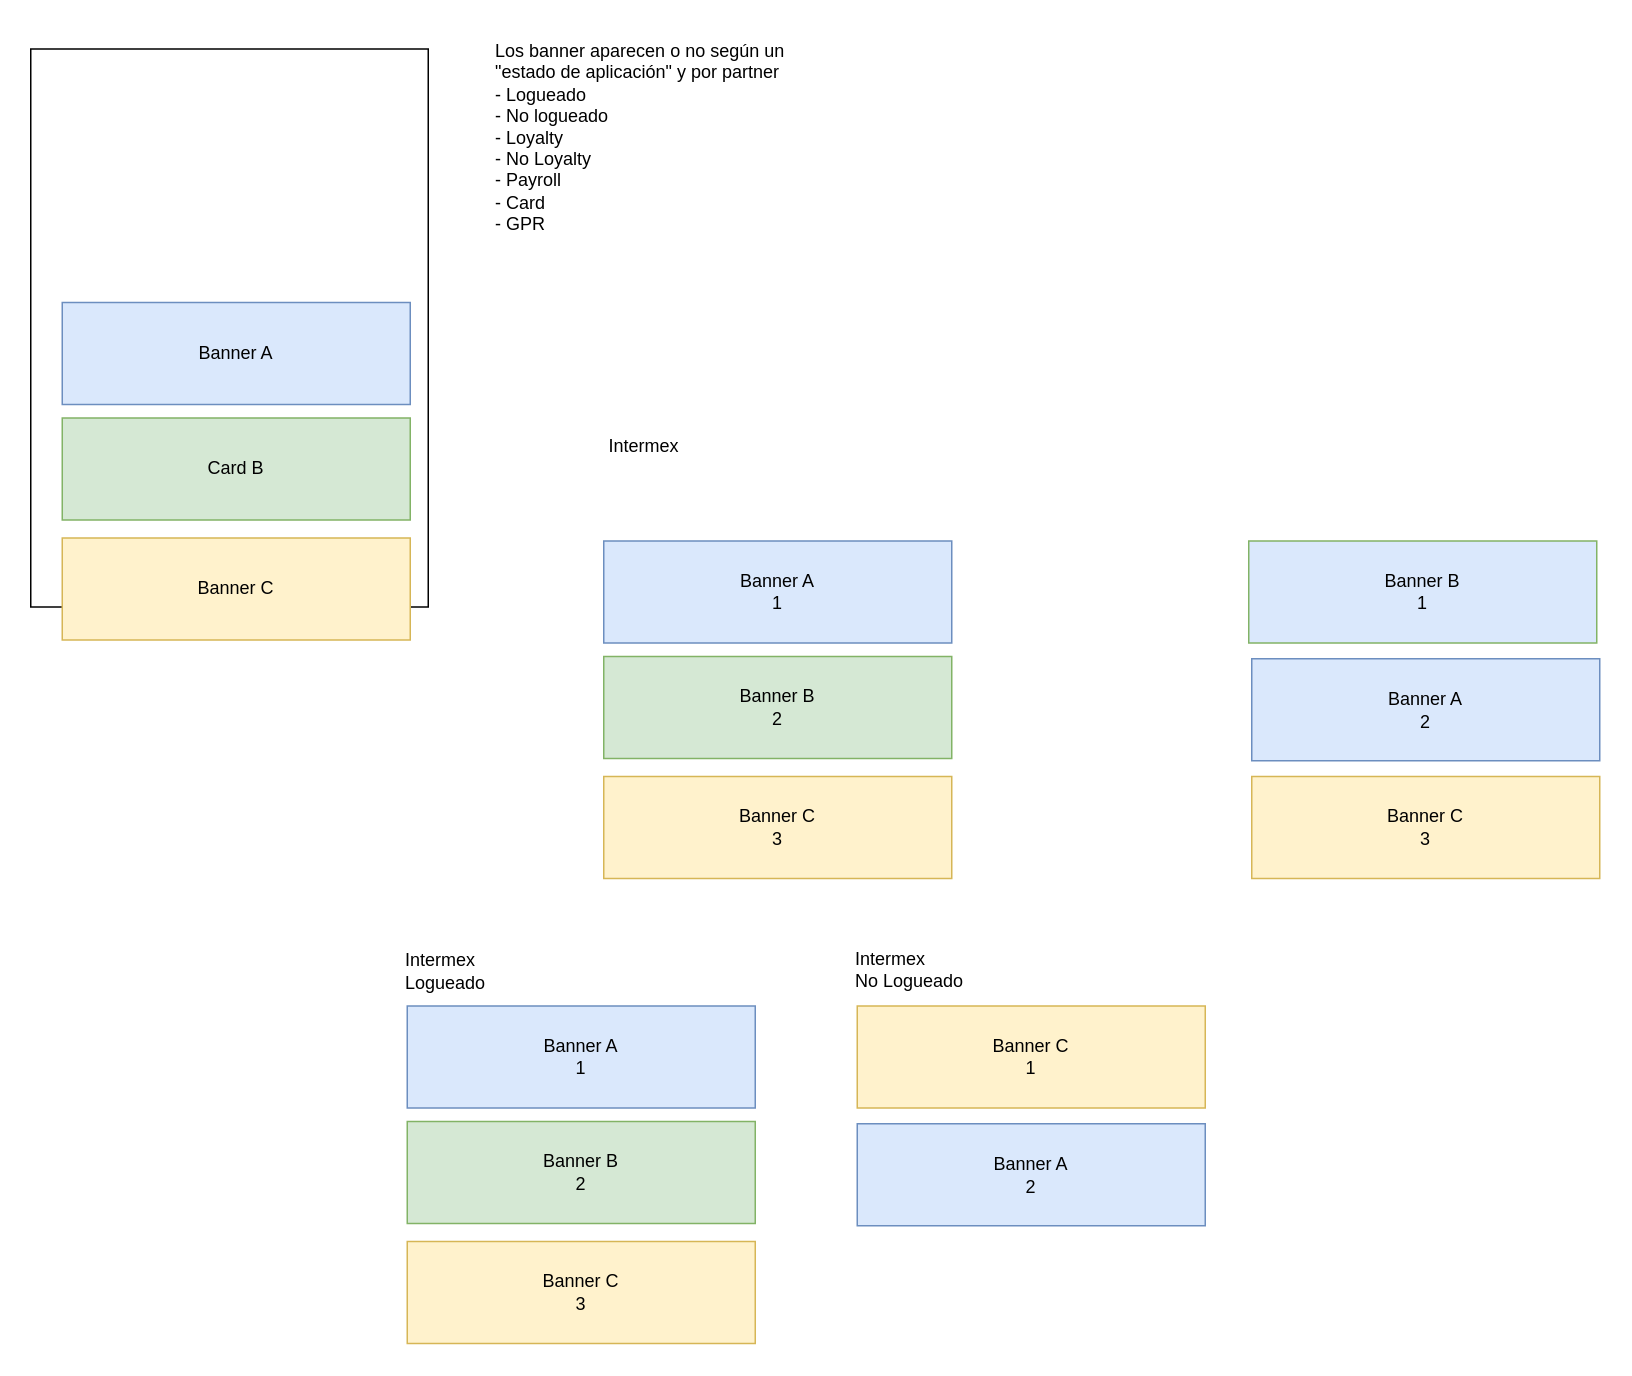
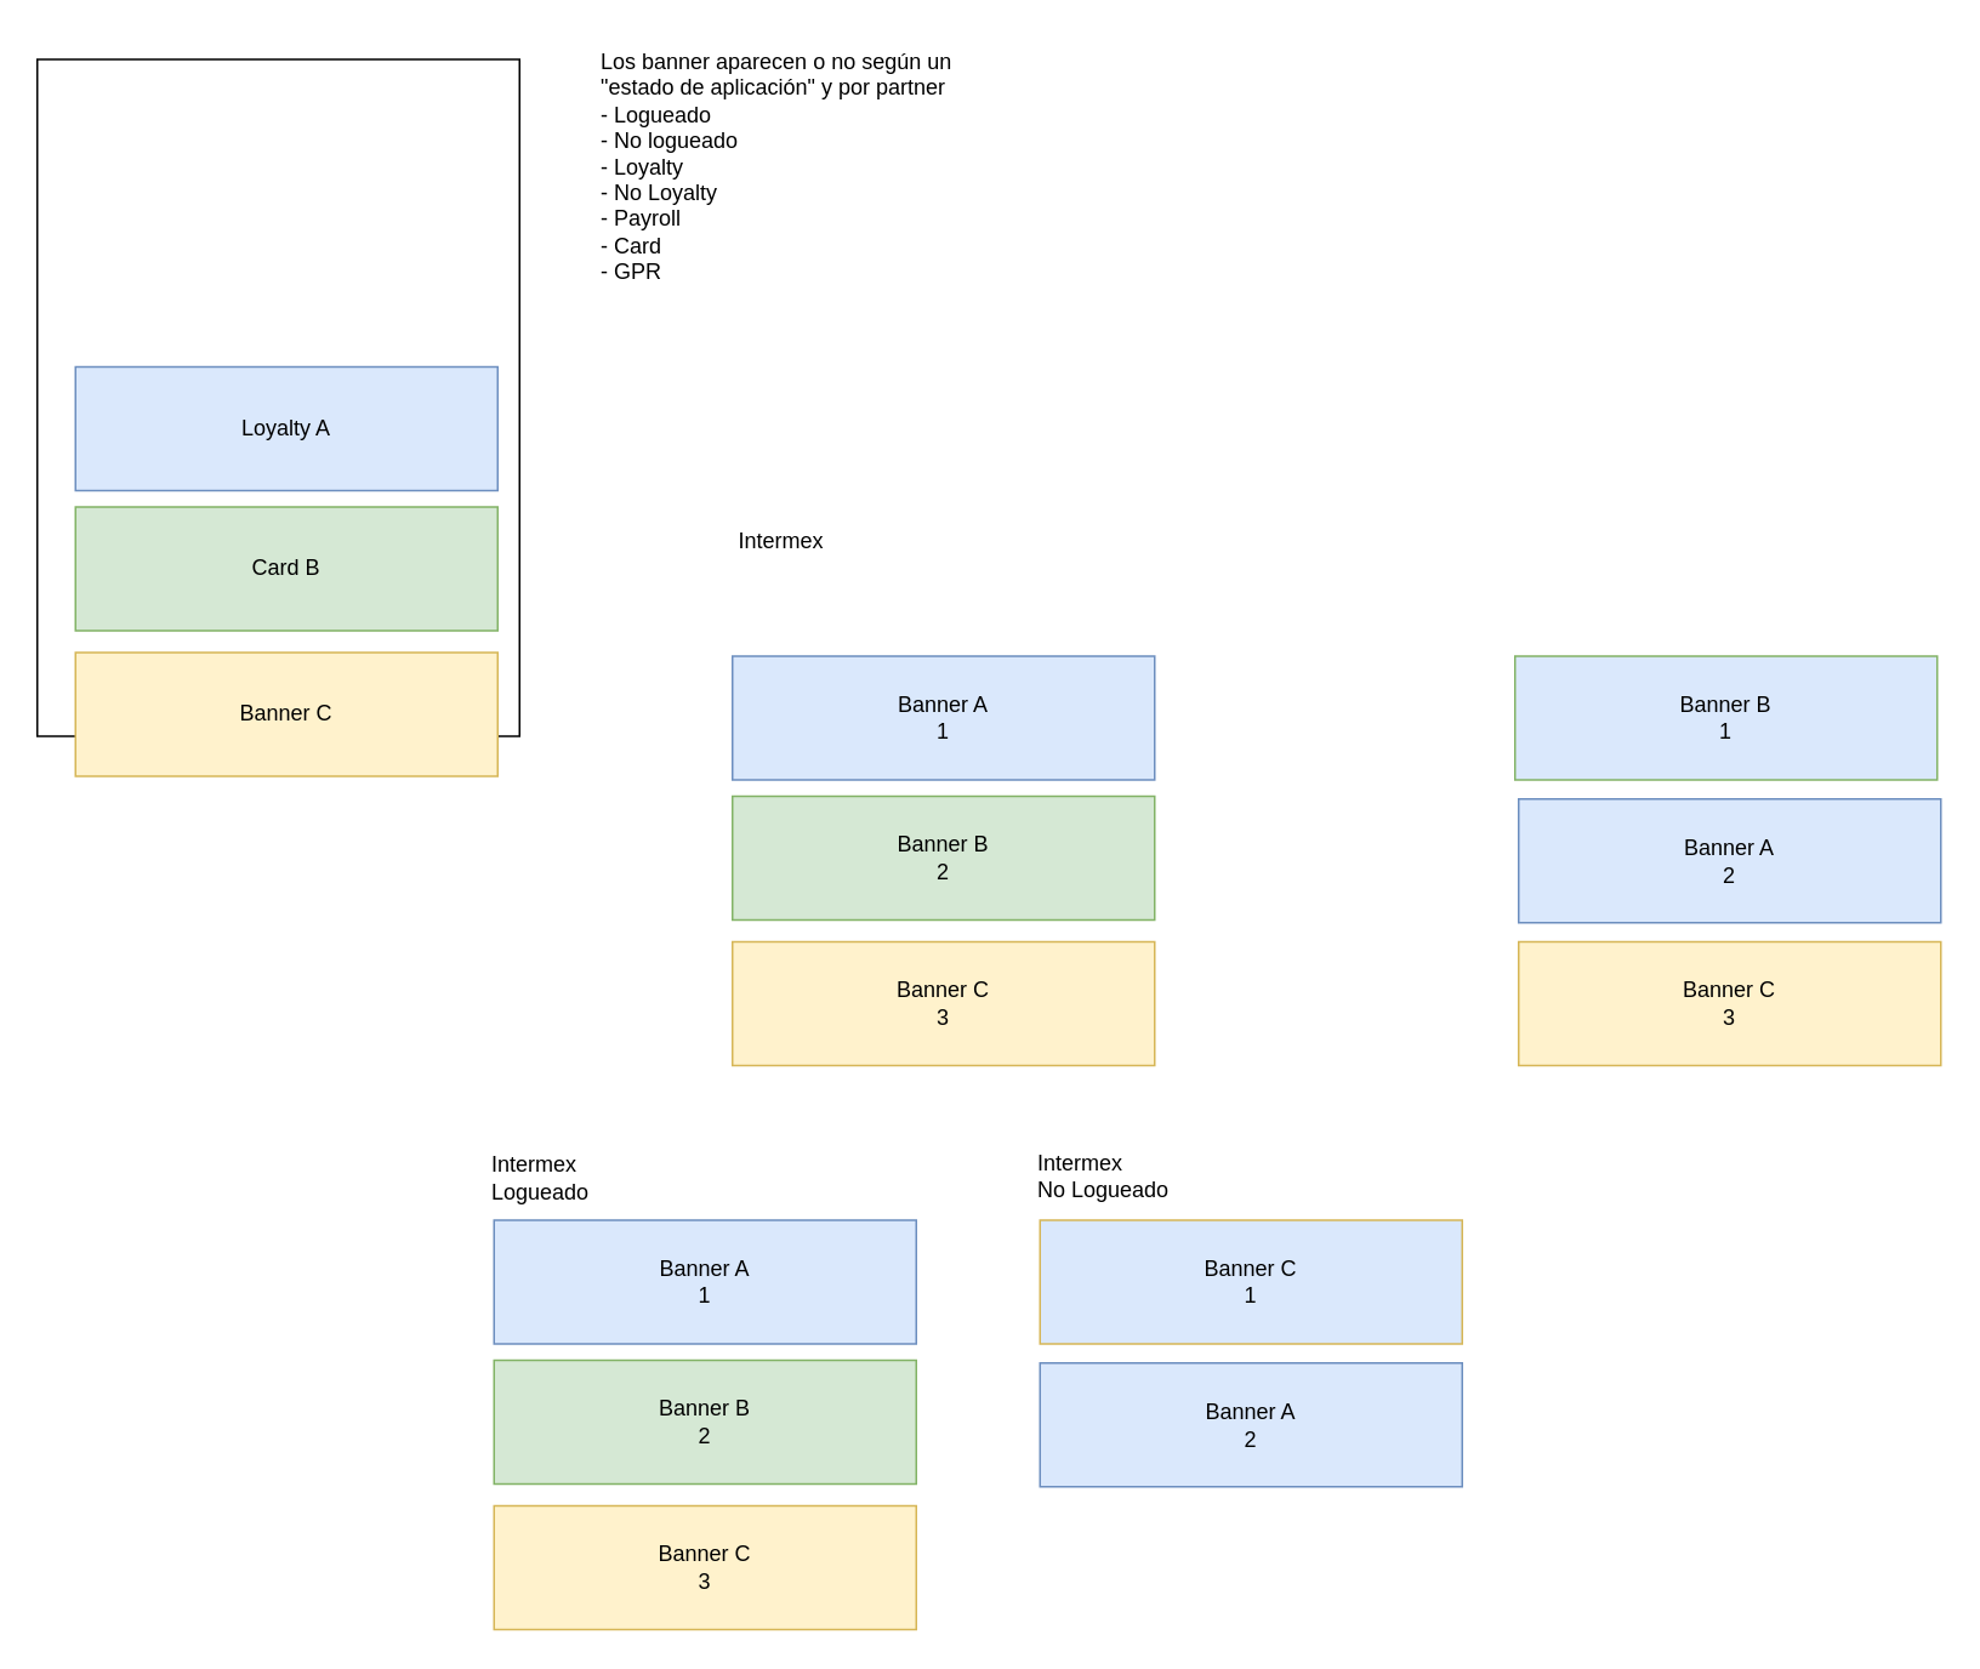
  <mxCell id="0" />
  <mxCell id="1" parent="0" />
  <mxCell id="2" value="" style="rounded=0;whiteSpace=wrap;html=1;" vertex="1" parent="1"><mxGeometry x="20" y="32" width="265" height="372" as="geometry" /></mxCell>
  <mxCell id="3" value="Los banner aparecen o no según un &quot;estado de aplicación&quot; y por partner&lt;br&gt;- Logueado&lt;br&gt;- No logueado&lt;br&gt;- Loyalty&lt;br&gt;- No Loyalty&lt;br&gt;- Payroll&lt;br&gt;- Card&lt;br&gt;- GPR" style="text;html=1;strokeColor=none;fillColor=none;align=left;verticalAlign=top;whiteSpace=wrap;rounded=0;" vertex="1" parent="1"><mxGeometry x="328" y="20" width="196" height="239" as="geometry" /></mxCell>
  <mxCell id="4" value="" style="group" vertex="1" connectable="0" parent="1"><mxGeometry x="41" y="201" width="232" height="225" as="geometry" /></mxCell>
- <mxCell id="5" value="Banner A" style="rounded=0;whiteSpace=wrap;html=1;fillColor=#dae8fc;strokeColor=#6c8ebf;" vertex="1" parent="4"><mxGeometry width="232" height="68" as="geometry" /></mxCell>
+ <mxCell id="5" value="Loyalty A" style="rounded=0;whiteSpace=wrap;html=1;fillColor=#dae8fc;strokeColor=#6c8ebf;" vertex="1" parent="4"><mxGeometry width="232" height="68" as="geometry" /></mxCell>
  <mxCell id="6" value="Card B" style="rounded=0;whiteSpace=wrap;html=1;fillColor=#d5e8d4;strokeColor=#82b366;" vertex="1" parent="4"><mxGeometry y="77" width="232" height="68" as="geometry" /></mxCell>
  <mxCell id="7" value="Banner C" style="rounded=0;whiteSpace=wrap;html=1;fillColor=#fff2cc;strokeColor=#d6b656;" vertex="1" parent="4"><mxGeometry y="157" width="232" height="68" as="geometry" /></mxCell>
  <mxCell id="8" value="" style="group" vertex="1" connectable="0" parent="1"><mxGeometry x="402" y="360" width="232" height="225" as="geometry" /></mxCell>
  <mxCell id="9" value="Banner A&lt;br&gt;1" style="rounded=0;whiteSpace=wrap;html=1;fillColor=#dae8fc;strokeColor=#6c8ebf;" vertex="1" parent="8"><mxGeometry width="232" height="68" as="geometry" /></mxCell>
  <mxCell id="10" value="Banner B&lt;br&gt;2" style="rounded=0;whiteSpace=wrap;html=1;fillColor=#d5e8d4;strokeColor=#82b366;" vertex="1" parent="8"><mxGeometry y="77" width="232" height="68" as="geometry" /></mxCell>
  <mxCell id="11" value="Banner C&lt;br&gt;3" style="rounded=0;whiteSpace=wrap;html=1;fillColor=#fff2cc;strokeColor=#d6b656;" vertex="1" parent="8"><mxGeometry y="157" width="232" height="68" as="geometry" /></mxCell>
  <mxCell id="12" value="Intermex" style="text;html=1;strokeColor=none;fillColor=none;align=center;verticalAlign=middle;whiteSpace=wrap;rounded=0;" vertex="1" parent="1"><mxGeometry x="399" y="282" width="60" height="30" as="geometry" /></mxCell>
  <mxCell id="13" value="Banner A&lt;br&gt;2" style="rounded=0;whiteSpace=wrap;html=1;fillColor=#dae8fc;strokeColor=#6c8ebf;" vertex="1" parent="1"><mxGeometry x="834" y="438.5" width="232" height="68" as="geometry" /></mxCell>
  <mxCell id="14" value="Banner B&lt;br&gt;1" style="rounded=0;whiteSpace=wrap;html=1;fillColor=#dae8fc;strokeColor=#82b366;" vertex="1" parent="1"><mxGeometry x="832" y="360" width="232" height="68" as="geometry" /></mxCell>
  <mxCell id="15" value="Banner C&lt;br&gt;3" style="rounded=0;whiteSpace=wrap;html=1;fillColor=#fff2cc;strokeColor=#d6b656;" vertex="1" parent="1"><mxGeometry x="834" y="517" width="232" height="68" as="geometry" /></mxCell>
  <mxCell id="16" value="" style="group" vertex="1" connectable="0" parent="1"><mxGeometry x="271" y="670" width="232" height="225" as="geometry" /></mxCell>
  <mxCell id="17" value="Banner A&lt;br&gt;1" style="rounded=0;whiteSpace=wrap;html=1;fillColor=#dae8fc;strokeColor=#6c8ebf;" vertex="1" parent="16"><mxGeometry width="232" height="68" as="geometry" /></mxCell>
  <mxCell id="18" value="Banner B&lt;br&gt;2" style="rounded=0;whiteSpace=wrap;html=1;fillColor=#d5e8d4;strokeColor=#82b366;" vertex="1" parent="16"><mxGeometry y="77" width="232" height="68" as="geometry" /></mxCell>
  <mxCell id="19" value="Banner C&lt;br&gt;3" style="rounded=0;whiteSpace=wrap;html=1;fillColor=#fff2cc;strokeColor=#d6b656;" vertex="1" parent="16"><mxGeometry y="157" width="232" height="68" as="geometry" /></mxCell>
  <mxCell id="20" value="Intermex&lt;br&gt;Logueado" style="text;html=1;strokeColor=none;fillColor=none;align=left;verticalAlign=middle;whiteSpace=wrap;rounded=0;" vertex="1" parent="1"><mxGeometry x="268" y="632" width="60" height="30" as="geometry" /></mxCell>
  <mxCell id="21" value="Intermex&lt;br&gt;No Logueado" style="text;html=1;strokeColor=none;fillColor=none;align=left;verticalAlign=middle;whiteSpace=wrap;rounded=0;" vertex="1" parent="1"><mxGeometry x="568" y="631" width="158" height="30" as="geometry" /></mxCell>
  <mxCell id="22" value="Banner A&lt;br&gt;2" style="rounded=0;whiteSpace=wrap;html=1;fillColor=#dae8fc;strokeColor=#6c8ebf;" vertex="1" parent="1"><mxGeometry x="571" y="748.5" width="232" height="68" as="geometry" /></mxCell>
- <mxCell id="23" value="Banner C&lt;br&gt;1" style="rounded=0;whiteSpace=wrap;html=1;fillColor=#fff2cc;strokeColor=#d6b656;" vertex="1" parent="1"><mxGeometry x="571" y="670" width="232" height="68" as="geometry" /></mxCell>
+ <mxCell id="23" value="Banner C&lt;br&gt;1" style="rounded=0;whiteSpace=wrap;html=1;fillColor=#dae8fc;strokeColor=#d6b656;" vertex="1" parent="1"><mxGeometry x="571" y="670" width="232" height="68" as="geometry" /></mxCell>
